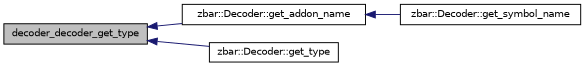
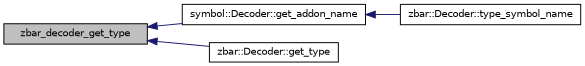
  digraph {
    rankdir=LR
    node [color=black fillcolor=white fontname=Helvetica fontsize=10 shape=record style=filled]
    edge [color=midnightblue dir=back fontname=Helvetica fontsize=10 labelfontname=Helvetica labelfontsize=10 style=solid]
-   n1 [fillcolor=grey75 fontcolor=black height=0.2 label=decoder_decoder_get_type width=0.4]
-   n2 [height=0.2 label="zbar::Decoder::get_addon_name" width=0.4]
+   n1 [fillcolor=grey75 fontcolor=black height=0.2 label=zbar_decoder_get_type width=0.4]
+   n2 [height=0.2 label="symbol::Decoder::get_addon_name" width=0.4]
    n3 [height=0.2 label="zbar::Decoder::get_type" width=0.4]
-   n4 [height=0.2 label="zbar::Decoder::get_symbol_name" width=0.4]
+   n4 [height=0.2 label="zbar::Decoder::type_symbol_name" width=0.4]
    n1 -> n2
    n1 -> n3
    n2 -> n4
  }
